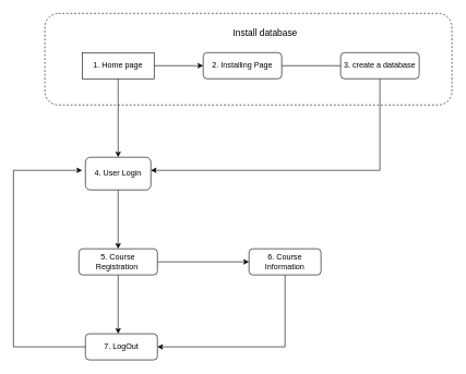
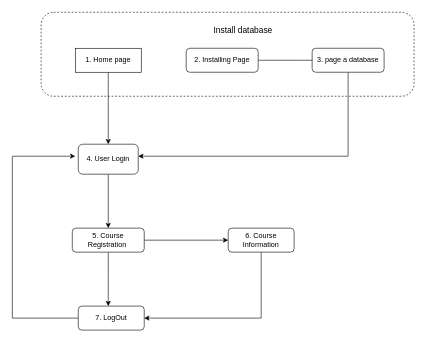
  <mxCell id="0" />
  <mxCell id="1" parent="0" />
  <mxCell id="2" value="`" style="rounded=1;whiteSpace=wrap;html=1;dashed=1;" vertex="1" parent="1"><mxGeometry x="68" y="20" width="622" height="140" as="geometry" /></mxCell>
  <mxCell id="3" style="edgeStyle=orthogonalEdgeStyle;rounded=0;orthogonalLoop=1;jettySize=auto;html=1;entryX=0.5;entryY=0;entryDx=0;entryDy=0;" edge="1" parent="1" source="5" target="19"><mxGeometry relative="1" as="geometry"><mxPoint x="180" y="220" as="targetPoint" /></mxGeometry></mxCell>
- <mxCell id="4" style="edgeStyle=orthogonalEdgeStyle;rounded=0;orthogonalLoop=1;jettySize=auto;html=1;entryX=0;entryY=0.5;entryDx=0;entryDy=0;strokeColor=#000000;" edge="1" parent="1" source="5" target="17"><mxGeometry relative="1" as="geometry"><mxPoint x="330" y="100" as="targetPoint" /></mxGeometry></mxCell>
  <mxCell id="5" value="&lt;font style=&quot;font-size: 12px&quot;&gt;1. Home page&lt;/font&gt;" style="whiteSpace=wrap;html=1;fontSize=12;glass=0;strokeWidth=1;shadow=0;rounded=0;" parent="1" vertex="1"><mxGeometry x="125" y="80" width="110" height="40" as="geometry" /></mxCell>
  <mxCell id="6" style="edgeStyle=orthogonalEdgeStyle;rounded=0;orthogonalLoop=1;jettySize=auto;html=1;strokeColor=#000000;exitX=1;exitY=0.5;exitDx=0;exitDy=0;" edge="1" parent="1" source="17"><mxGeometry relative="1" as="geometry"><mxPoint x="480" y="100" as="sourcePoint" /><mxPoint x="580" y="100" as="targetPoint" /></mxGeometry></mxCell>
  <mxCell id="7" style="edgeStyle=orthogonalEdgeStyle;rounded=0;orthogonalLoop=1;jettySize=auto;html=1;exitX=0.5;exitY=1;exitDx=0;exitDy=0;strokeColor=#000000;" edge="1" parent="1" source="19" target="10"><mxGeometry relative="1" as="geometry"><mxPoint x="180" y="300" as="sourcePoint" /></mxGeometry></mxCell>
  <mxCell id="8" style="edgeStyle=orthogonalEdgeStyle;rounded=0;orthogonalLoop=1;jettySize=auto;html=1;" edge="1" parent="1" source="10"><mxGeometry relative="1" as="geometry"><mxPoint x="180" y="510" as="targetPoint" /></mxGeometry></mxCell>
  <mxCell id="9" style="edgeStyle=orthogonalEdgeStyle;rounded=0;orthogonalLoop=1;jettySize=auto;html=1;" edge="1" parent="1" source="10" target="14"><mxGeometry relative="1" as="geometry"><mxPoint x="440" y="400" as="targetPoint" /></mxGeometry></mxCell>
  <mxCell id="10" value="5. Course Registration&amp;nbsp;" style="rounded=1;whiteSpace=wrap;html=1;fontSize=12;glass=0;strokeWidth=1;shadow=0;" parent="1" vertex="1"><mxGeometry x="120" y="380" width="120" height="40" as="geometry" /></mxCell>
  <mxCell id="11" style="edgeStyle=orthogonalEdgeStyle;rounded=0;orthogonalLoop=1;jettySize=auto;html=1;strokeColor=#000000;" edge="1" parent="1" source="12"><mxGeometry relative="1" as="geometry"><mxPoint x="125" y="260" as="targetPoint" /><Array as="points"><mxPoint x="20" y="530" /><mxPoint x="20" y="260" /></Array></mxGeometry></mxCell>
  <mxCell id="12" value="7. LogOut" style="rounded=1;whiteSpace=wrap;html=1;" vertex="1" parent="1"><mxGeometry x="130" y="510" width="110" height="40" as="geometry" /></mxCell>
  <mxCell id="13" style="edgeStyle=orthogonalEdgeStyle;rounded=0;orthogonalLoop=1;jettySize=auto;html=1;entryX=1;entryY=0.5;entryDx=0;entryDy=0;" edge="1" parent="1" source="14" target="12"><mxGeometry relative="1" as="geometry"><mxPoint x="270" y="540" as="targetPoint" /><Array as="points"><mxPoint x="435" y="530" /></Array></mxGeometry></mxCell>
  <mxCell id="14" value="6. Course Information" style="rounded=1;whiteSpace=wrap;html=1;" vertex="1" parent="1"><mxGeometry x="380" y="380" width="110" height="40" as="geometry" /></mxCell>
  <mxCell id="15" style="edgeStyle=orthogonalEdgeStyle;rounded=0;orthogonalLoop=1;jettySize=auto;html=1;entryX=1;entryY=0.5;entryDx=0;entryDy=0;strokeColor=#000000;exitX=0.5;exitY=1;exitDx=0;exitDy=0;" edge="1" parent="1" source="18"><mxGeometry relative="1" as="geometry"><mxPoint x="640" y="140" as="sourcePoint" /><mxPoint x="230" y="260" as="targetPoint" /><Array as="points"><mxPoint x="580" y="260" /></Array></mxGeometry></mxCell>
  <mxCell id="16" value="&lt;font style=&quot;font-size: 14px&quot;&gt;Install database&lt;/font&gt;" style="text;html=1;strokeColor=none;fillColor=none;align=center;verticalAlign=middle;whiteSpace=wrap;rounded=0;dashed=1;" vertex="1" parent="1"><mxGeometry x="337" y="40" width="136" height="20" as="geometry" /></mxCell>
  <mxCell id="17" value="&lt;span&gt;2. Installing Page&lt;/span&gt;" style="rounded=1;whiteSpace=wrap;html=1;" vertex="1" parent="1"><mxGeometry x="310" y="80" width="120" height="40" as="geometry" /></mxCell>
- <mxCell id="18" value="&lt;span&gt;3. create a database&lt;/span&gt;" style="rounded=1;whiteSpace=wrap;html=1;" vertex="1" parent="1"><mxGeometry x="520" y="80" width="120" height="40" as="geometry" /></mxCell>
+ <mxCell id="18" value="&lt;span&gt;3. page a database&lt;/span&gt;" style="rounded=1;whiteSpace=wrap;html=1;" vertex="1" parent="1"><mxGeometry x="520" y="80" width="120" height="40" as="geometry" /></mxCell>
  <mxCell id="19" value="&lt;span&gt;4. User Login&lt;/span&gt;" style="rounded=1;whiteSpace=wrap;html=1;" vertex="1" parent="1"><mxGeometry x="130" y="240" width="100" height="50" as="geometry" /></mxCell>
